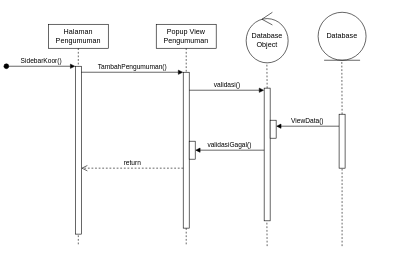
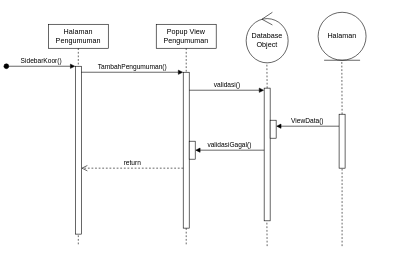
  <mxCell id="0" />
  <mxCell id="1" parent="0" />
  <mxCell id="2" value="Halaman Pengumuman" style="shape=umlLifeline;perimeter=lifelinePerimeter;whiteSpace=wrap;html=1;container=0;dropTarget=0;collapsible=0;recursiveResize=0;outlineConnect=0;portConstraint=eastwest;newEdgeStyle={&quot;edgeStyle&quot;:&quot;elbowEdgeStyle&quot;,&quot;elbow&quot;:&quot;vertical&quot;,&quot;curved&quot;:0,&quot;rounded&quot;:0};" vertex="1" parent="1"><mxGeometry x="20" y="40" width="100" height="370" as="geometry" /></mxCell>
  <mxCell id="3" value="" style="html=1;points=[];perimeter=orthogonalPerimeter;outlineConnect=0;targetShapes=umlLifeline;portConstraint=eastwest;newEdgeStyle={&quot;edgeStyle&quot;:&quot;elbowEdgeStyle&quot;,&quot;elbow&quot;:&quot;vertical&quot;,&quot;curved&quot;:0,&quot;rounded&quot;:0};" vertex="1" parent="2"><mxGeometry x="45" y="70" width="10" height="280" as="geometry" /></mxCell>
  <mxCell id="4" value="SidebarKoor()" style="html=1;verticalAlign=bottom;startArrow=oval;endArrow=block;startSize=8;edgeStyle=elbowEdgeStyle;elbow=vertical;curved=0;rounded=0;" edge="1" parent="2" target="3"><mxGeometry relative="1" as="geometry"><mxPoint x="-70" y="70" as="sourcePoint" /></mxGeometry></mxCell>
  <mxCell id="5" value="Popup View Pengumuman" style="shape=umlLifeline;perimeter=lifelinePerimeter;whiteSpace=wrap;html=1;container=0;dropTarget=0;collapsible=0;recursiveResize=0;outlineConnect=0;portConstraint=eastwest;newEdgeStyle={&quot;edgeStyle&quot;:&quot;elbowEdgeStyle&quot;,&quot;elbow&quot;:&quot;vertical&quot;,&quot;curved&quot;:0,&quot;rounded&quot;:0};movable=1;resizable=1;rotatable=1;deletable=1;editable=1;locked=0;connectable=1;" vertex="1" parent="1"><mxGeometry x="200" y="40" width="100" height="370" as="geometry" /></mxCell>
  <mxCell id="6" value="" style="html=1;points=[];perimeter=orthogonalPerimeter;outlineConnect=0;targetShapes=umlLifeline;portConstraint=eastwest;newEdgeStyle={&quot;edgeStyle&quot;:&quot;elbowEdgeStyle&quot;,&quot;elbow&quot;:&quot;vertical&quot;,&quot;curved&quot;:0,&quot;rounded&quot;:0};" vertex="1" parent="5"><mxGeometry x="45" y="80" width="10" height="260" as="geometry" /></mxCell>
  <mxCell id="7" value="" style="html=1;points=[[0,0,0,0,5],[0,1,0,0,-5],[1,0,0,0,5],[1,1,0,0,-5]];perimeter=orthogonalPerimeter;outlineConnect=0;targetShapes=umlLifeline;portConstraint=eastwest;newEdgeStyle={&quot;curved&quot;:0,&quot;rounded&quot;:0};" vertex="1" parent="5"><mxGeometry x="55" y="195" width="10" height="30" as="geometry" /></mxCell>
  <mxCell id="8" value="TambahPengumuman()" style="html=1;verticalAlign=bottom;endArrow=block;edgeStyle=elbowEdgeStyle;elbow=vertical;curved=0;rounded=0;" edge="1" parent="1" source="3" target="6"><mxGeometry relative="1" as="geometry"><mxPoint x="175" y="130" as="sourcePoint" /><Array as="points"><mxPoint x="160" y="120" /></Array></mxGeometry></mxCell>
  <mxCell id="9" value="return" style="html=1;verticalAlign=bottom;endArrow=open;dashed=1;endSize=8;edgeStyle=elbowEdgeStyle;elbow=vertical;curved=0;rounded=0;" edge="1" parent="1" source="6" target="3"><mxGeometry relative="1" as="geometry"><mxPoint x="175" y="205" as="targetPoint" /><Array as="points"><mxPoint x="170" y="280" /></Array></mxGeometry></mxCell>
  <mxCell id="10" value="" style="group" vertex="1" connectable="0" parent="1"><mxGeometry x="350" y="20" width="70" height="390" as="geometry" /></mxCell>
  <mxCell id="11" value="Database Object" style="ellipse;shape=umlControl;whiteSpace=wrap;html=1;" vertex="1" parent="10"><mxGeometry width="70" height="84.324" as="geometry" /></mxCell>
  <mxCell id="12" value="" style="group" vertex="1" connectable="0" parent="10"><mxGeometry x="30" y="84.324" width="10" height="305.676" as="geometry" /></mxCell>
  <mxCell id="13" value="" style="group" vertex="1" connectable="0" parent="12"><mxGeometry y="42.162" width="10" height="263.514" as="geometry" /></mxCell>
  <mxCell id="14" value="" style="html=1;points=[[0,0,0,0,5],[0,1,0,0,-5],[1,0,0,0,5],[1,1,0,0,-5]];perimeter=orthogonalPerimeter;outlineConnect=0;targetShapes=umlLifeline;portConstraint=eastwest;newEdgeStyle={&quot;curved&quot;:0,&quot;rounded&quot;:0};" vertex="1" parent="13"><mxGeometry width="10" height="221.351" as="geometry" /></mxCell>
  <mxCell id="15" value="" style="endArrow=none;dashed=1;html=1;rounded=0;" edge="1" parent="13"><mxGeometry width="50" height="50" relative="1" as="geometry"><mxPoint x="5" y="263.514" as="sourcePoint" /><mxPoint x="4.5" y="221.351" as="targetPoint" /></mxGeometry></mxCell>
  <mxCell id="16" value="" style="endArrow=none;dashed=1;html=1;rounded=0;" edge="1" parent="12"><mxGeometry width="50" height="50" relative="1" as="geometry"><mxPoint x="5" y="42.162" as="sourcePoint" /><mxPoint x="4.5" as="targetPoint" /></mxGeometry></mxCell>
  <mxCell id="17" value="" style="html=1;points=[[0,0,0,0,5],[0,1,0,0,-5],[1,0,0,0,5],[1,1,0,0,-5]];perimeter=orthogonalPerimeter;outlineConnect=0;targetShapes=umlLifeline;portConstraint=eastwest;newEdgeStyle={&quot;curved&quot;:0,&quot;rounded&quot;:0};" vertex="1" parent="10"><mxGeometry x="40" y="180" width="10" height="30" as="geometry" /></mxCell>
  <mxCell id="18" value="validasi()" style="html=1;verticalAlign=bottom;endArrow=block;edgeStyle=elbowEdgeStyle;elbow=vertical;curved=0;rounded=0;" edge="1" parent="1"><mxGeometry relative="1" as="geometry"><mxPoint x="255" y="150" as="sourcePoint" /><Array as="points"><mxPoint x="328" y="150" /></Array><mxPoint x="380" y="150" as="targetPoint" /></mxGeometry></mxCell>
  <mxCell id="19" value="ViewData()" style="html=1;verticalAlign=bottom;endArrow=block;edgeStyle=elbowEdgeStyle;elbow=vertical;curved=0;rounded=0;" edge="1" parent="1" source="23"><mxGeometry relative="1" as="geometry"><mxPoint x="500" y="210" as="sourcePoint" /><Array as="points" /><mxPoint x="400" y="210" as="targetPoint" /></mxGeometry></mxCell>
- <mxCell id="20" value="Database" style="ellipse;shape=umlEntity;whiteSpace=wrap;html=1;" vertex="1" parent="1"><mxGeometry x="470" y="20" width="80" height="80" as="geometry" /></mxCell>
+ <mxCell id="20" value="Halaman" style="ellipse;shape=umlEntity;whiteSpace=wrap;html=1;" vertex="1" parent="1"><mxGeometry x="470" y="20" width="80" height="80" as="geometry" /></mxCell>
  <mxCell id="21" value="" style="group" vertex="1" connectable="0" parent="1"><mxGeometry x="525" y="150" width="75" height="250" as="geometry" /></mxCell>
  <mxCell id="22" value="" style="endArrow=none;dashed=1;html=1;rounded=0;" edge="1" parent="21" target="23"><mxGeometry width="50" height="50" relative="1" as="geometry"><mxPoint x="-15" y="260" as="sourcePoint" /><mxPoint x="-15.5" y="200" as="targetPoint" /></mxGeometry></mxCell>
  <mxCell id="23" value="" style="html=1;points=[[0,0,0,0,5],[0,1,0,0,-5],[1,0,0,0,5],[1,1,0,0,-5]];perimeter=orthogonalPerimeter;outlineConnect=0;targetShapes=umlLifeline;portConstraint=eastwest;newEdgeStyle={&quot;curved&quot;:0,&quot;rounded&quot;:0};" vertex="1" parent="21"><mxGeometry x="-20" y="40" width="10" height="90" as="geometry" /></mxCell>
  <mxCell id="24" value="" style="endArrow=none;dashed=1;html=1;rounded=0;" edge="1" parent="1"><mxGeometry width="50" height="50" relative="1" as="geometry"><mxPoint x="510" y="190" as="sourcePoint" /><mxPoint x="509.5" y="100" as="targetPoint" /></mxGeometry></mxCell>
  <mxCell id="25" value="validasiGagal()" style="html=1;verticalAlign=bottom;endArrow=block;edgeStyle=elbowEdgeStyle;elbow=horizontal;curved=0;rounded=0;" edge="1" parent="1" target="7"><mxGeometry relative="1" as="geometry"><mxPoint x="380" y="250" as="sourcePoint" /><Array as="points"><mxPoint x="340" y="250" /></Array><mxPoint x="289.929" y="250" as="targetPoint" /></mxGeometry></mxCell>
